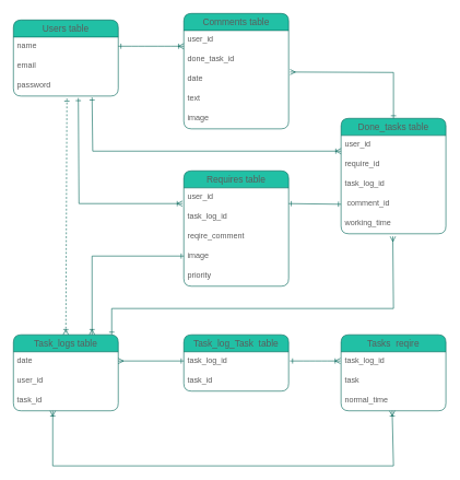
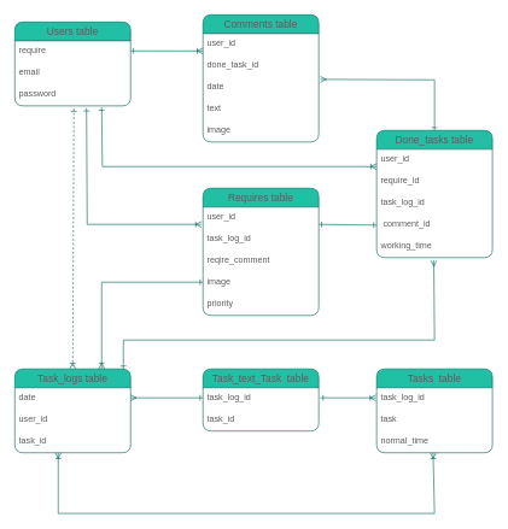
  <mxCell id="0" />
  <mxCell id="1" parent="0" />
  <mxCell id="2" value="Users table" style="swimlane;fontStyle=0;childLayout=stackLayout;horizontal=1;startSize=26;horizontalStack=0;resizeParent=1;resizeParentMax=0;resizeLast=0;collapsible=1;marginBottom=0;align=center;fontSize=14;fillColor=#21C0A5;strokeColor=#006658;fontColor=#5C5C5C;rounded=1;" vertex="1" parent="1"><mxGeometry x="20" y="30" width="160" height="116" as="geometry" /></mxCell>
- <mxCell id="3" value="name" style="text;strokeColor=none;fillColor=none;spacingLeft=4;spacingRight=4;overflow=hidden;rotatable=0;points=[[0,0.5],[1,0.5]];portConstraint=eastwest;fontSize=12;fontColor=#5C5C5C;rounded=1;" vertex="1" parent="2"><mxGeometry y="26" width="160" height="30" as="geometry" /></mxCell>
+ <mxCell id="3" value="require" style="text;strokeColor=none;fillColor=none;spacingLeft=4;spacingRight=4;overflow=hidden;rotatable=0;points=[[0,0.5],[1,0.5]];portConstraint=eastwest;fontSize=12;fontColor=#5C5C5C;rounded=1;" vertex="1" parent="2"><mxGeometry y="26" width="160" height="30" as="geometry" /></mxCell>
  <mxCell id="4" value="email" style="text;strokeColor=none;fillColor=none;spacingLeft=4;spacingRight=4;overflow=hidden;rotatable=0;points=[[0,0.5],[1,0.5]];portConstraint=eastwest;fontSize=12;fontColor=#5C5C5C;rounded=1;" vertex="1" parent="2"><mxGeometry y="56" width="160" height="30" as="geometry" /></mxCell>
  <mxCell id="5" value="password&#10;" style="text;strokeColor=none;fillColor=none;spacingLeft=4;spacingRight=4;overflow=hidden;rotatable=0;points=[[0,0.5],[1,0.5]];portConstraint=eastwest;fontSize=12;fontColor=#5C5C5C;rounded=1;" vertex="1" parent="2"><mxGeometry y="86" width="160" height="30" as="geometry" /></mxCell>
  <mxCell id="6" value="Task_logs table" style="swimlane;fontStyle=0;childLayout=stackLayout;horizontal=1;startSize=26;horizontalStack=0;resizeParent=1;resizeParentMax=0;resizeLast=0;collapsible=1;marginBottom=0;align=center;fontSize=14;fillColor=#21C0A5;strokeColor=#006658;fontColor=#5C5C5C;rounded=1;" vertex="1" parent="1"><mxGeometry x="20" y="510" width="160" height="116" as="geometry" /></mxCell>
  <mxCell id="7" value="date" style="text;strokeColor=none;fillColor=none;spacingLeft=4;spacingRight=4;overflow=hidden;rotatable=0;points=[[0,0.5],[1,0.5]];portConstraint=eastwest;fontSize=12;fontColor=#5C5C5C;rounded=1;" vertex="1" parent="6"><mxGeometry y="26" width="160" height="30" as="geometry" /></mxCell>
  <mxCell id="8" value="user_id" style="text;strokeColor=none;fillColor=none;spacingLeft=4;spacingRight=4;overflow=hidden;rotatable=0;points=[[0,0.5],[1,0.5]];portConstraint=eastwest;fontSize=12;fontColor=#5C5C5C;rounded=1;" vertex="1" parent="6"><mxGeometry y="56" width="160" height="30" as="geometry" /></mxCell>
  <mxCell id="9" value="task_id" style="text;strokeColor=none;fillColor=none;spacingLeft=4;spacingRight=4;overflow=hidden;rotatable=0;points=[[0,0.5],[1,0.5]];portConstraint=eastwest;fontSize=12;fontColor=#5C5C5C;rounded=1;" vertex="1" parent="6"><mxGeometry y="86" width="160" height="30" as="geometry" /></mxCell>
- <mxCell id="10" value="Tasks  reqire" style="swimlane;fontStyle=0;childLayout=stackLayout;horizontal=1;startSize=26;horizontalStack=0;resizeParent=1;resizeParentMax=0;resizeLast=0;collapsible=1;marginBottom=0;align=center;fontSize=14;fillColor=#21C0A5;strokeColor=#006658;fontColor=#5C5C5C;rounded=1;" vertex="1" parent="1"><mxGeometry x="520" y="510" width="160" height="116" as="geometry" /></mxCell>
+ <mxCell id="10" value="Tasks  table" style="swimlane;fontStyle=0;childLayout=stackLayout;horizontal=1;startSize=26;horizontalStack=0;resizeParent=1;resizeParentMax=0;resizeLast=0;collapsible=1;marginBottom=0;align=center;fontSize=14;fillColor=#21C0A5;strokeColor=#006658;fontColor=#5C5C5C;rounded=1;" vertex="1" parent="1"><mxGeometry x="520" y="510" width="160" height="116" as="geometry" /></mxCell>
  <mxCell id="11" value="task_log_id" style="text;strokeColor=none;fillColor=none;spacingLeft=4;spacingRight=4;overflow=hidden;rotatable=0;points=[[0,0.5],[1,0.5]];portConstraint=eastwest;fontSize=12;fontColor=#5C5C5C;rounded=1;" vertex="1" parent="10"><mxGeometry y="26" width="160" height="30" as="geometry" /></mxCell>
  <mxCell id="12" value="task" style="text;strokeColor=none;fillColor=none;spacingLeft=4;spacingRight=4;overflow=hidden;rotatable=0;points=[[0,0.5],[1,0.5]];portConstraint=eastwest;fontSize=12;fontColor=#5C5C5C;rounded=1;" vertex="1" parent="10"><mxGeometry y="56" width="160" height="30" as="geometry" /></mxCell>
  <mxCell id="13" value="" style="edgeStyle=entityRelationEdgeStyle;fontSize=12;html=1;endArrow=ERoneToMany;startArrow=ERone;strokeColor=#006658;fillColor=#21C0A5;startFill=0;" edge="1" parent="10"><mxGeometry width="100" height="100" relative="1" as="geometry"><mxPoint x="-78" y="40" as="sourcePoint" /><mxPoint x="-1" y="40" as="targetPoint" /></mxGeometry></mxCell>
  <mxCell id="14" value="normal_time" style="text;strokeColor=none;fillColor=none;spacingLeft=4;spacingRight=4;overflow=hidden;rotatable=0;points=[[0,0.5],[1,0.5]];portConstraint=eastwest;fontSize=12;fontColor=#5C5C5C;rounded=1;" vertex="1" parent="10"><mxGeometry y="86" width="160" height="30" as="geometry" /></mxCell>
  <mxCell id="15" value="Requires table" style="swimlane;fontStyle=0;childLayout=stackLayout;horizontal=1;startSize=26;horizontalStack=0;resizeParent=1;resizeParentMax=0;resizeLast=0;collapsible=1;marginBottom=0;align=center;fontSize=14;fillColor=#21C0A5;strokeColor=#006658;fontColor=#5C5C5C;rounded=1;" vertex="1" parent="1"><mxGeometry x="280" y="260" width="160" height="176" as="geometry" /></mxCell>
  <mxCell id="16" value="user_id" style="text;strokeColor=none;fillColor=none;spacingLeft=4;spacingRight=4;overflow=hidden;rotatable=0;points=[[0,0.5],[1,0.5]];portConstraint=eastwest;fontSize=12;fontColor=#5C5C5C;rounded=1;" vertex="1" parent="15"><mxGeometry y="26" width="160" height="30" as="geometry" /></mxCell>
  <mxCell id="17" value="task_log_id" style="text;strokeColor=none;fillColor=none;spacingLeft=4;spacingRight=4;overflow=hidden;rotatable=0;points=[[0,0.5],[1,0.5]];portConstraint=eastwest;fontSize=12;fontColor=#5C5C5C;rounded=1;" vertex="1" parent="15"><mxGeometry y="56" width="160" height="30" as="geometry" /></mxCell>
  <mxCell id="18" value="reqire_comment" style="text;strokeColor=none;fillColor=none;spacingLeft=4;spacingRight=4;overflow=hidden;rotatable=0;points=[[0,0.5],[1,0.5]];portConstraint=eastwest;fontSize=12;fontColor=#5C5C5C;rounded=1;" vertex="1" parent="15"><mxGeometry y="86" width="160" height="30" as="geometry" /></mxCell>
  <mxCell id="19" value="image" style="text;strokeColor=none;fillColor=none;spacingLeft=4;spacingRight=4;overflow=hidden;rotatable=0;points=[[0,0.5],[1,0.5]];portConstraint=eastwest;fontSize=12;fontColor=#5C5C5C;rounded=1;" vertex="1" parent="15"><mxGeometry y="116" width="160" height="30" as="geometry" /></mxCell>
  <mxCell id="20" value="priority" style="text;strokeColor=none;fillColor=none;spacingLeft=4;spacingRight=4;overflow=hidden;rotatable=0;points=[[0,0.5],[1,0.5]];portConstraint=eastwest;fontSize=12;fontColor=#5C5C5C;rounded=1;" vertex="1" parent="15"><mxGeometry y="146" width="160" height="30" as="geometry" /></mxCell>
  <mxCell id="21" value="Comments table" style="swimlane;fontStyle=0;childLayout=stackLayout;horizontal=1;startSize=26;horizontalStack=0;resizeParent=1;resizeParentMax=0;resizeLast=0;collapsible=1;marginBottom=0;align=center;fontSize=14;fillColor=#21C0A5;strokeColor=#006658;fontColor=#5C5C5C;rounded=1;" vertex="1" parent="1"><mxGeometry x="280" y="20" width="160" height="176" as="geometry" /></mxCell>
  <mxCell id="22" value="user_id" style="text;strokeColor=none;fillColor=none;spacingLeft=4;spacingRight=4;overflow=hidden;rotatable=0;points=[[0,0.5],[1,0.5]];portConstraint=eastwest;fontSize=12;fontColor=#5C5C5C;rounded=1;" vertex="1" parent="21"><mxGeometry y="26" width="160" height="30" as="geometry" /></mxCell>
  <mxCell id="23" value="done_task_id" style="text;strokeColor=none;fillColor=none;spacingLeft=4;spacingRight=4;overflow=hidden;rotatable=0;points=[[0,0.5],[1,0.5]];portConstraint=eastwest;fontSize=12;fontColor=#5C5C5C;rounded=1;" vertex="1" parent="21"><mxGeometry y="56" width="160" height="30" as="geometry" /></mxCell>
  <mxCell id="24" value="date" style="text;strokeColor=none;fillColor=none;spacingLeft=4;spacingRight=4;overflow=hidden;rotatable=0;points=[[0,0.5],[1,0.5]];portConstraint=eastwest;fontSize=12;fontColor=#5C5C5C;rounded=1;" vertex="1" parent="21"><mxGeometry y="86" width="160" height="30" as="geometry" /></mxCell>
  <mxCell id="25" value="text" style="text;strokeColor=none;fillColor=none;spacingLeft=4;spacingRight=4;overflow=hidden;rotatable=0;points=[[0,0.5],[1,0.5]];portConstraint=eastwest;fontSize=12;fontColor=#5C5C5C;rounded=1;" vertex="1" parent="21"><mxGeometry y="116" width="160" height="30" as="geometry" /></mxCell>
  <mxCell id="26" value="image" style="text;strokeColor=none;fillColor=none;spacingLeft=4;spacingRight=4;overflow=hidden;rotatable=0;points=[[0,0.5],[1,0.5]];portConstraint=eastwest;fontSize=12;fontColor=#5C5C5C;rounded=1;" vertex="1" parent="21"><mxGeometry y="146" width="160" height="30" as="geometry" /></mxCell>
- <mxCell id="27" value="Task_log_Task  table" style="swimlane;fontStyle=0;childLayout=stackLayout;horizontal=1;startSize=26;horizontalStack=0;resizeParent=1;resizeParentMax=0;resizeLast=0;collapsible=1;marginBottom=0;align=center;fontSize=14;fillColor=#21C0A5;strokeColor=#006658;fontColor=#5C5C5C;rounded=1;" vertex="1" parent="1"><mxGeometry x="280" y="510" width="160" height="86" as="geometry" /></mxCell>
+ <mxCell id="27" value="Task_text_Task  table" style="swimlane;fontStyle=0;childLayout=stackLayout;horizontal=1;startSize=26;horizontalStack=0;resizeParent=1;resizeParentMax=0;resizeLast=0;collapsible=1;marginBottom=0;align=center;fontSize=14;fillColor=#21C0A5;strokeColor=#006658;fontColor=#5C5C5C;rounded=1;" vertex="1" parent="1"><mxGeometry x="280" y="510" width="160" height="86" as="geometry" /></mxCell>
  <mxCell id="28" value="task_log_id" style="text;strokeColor=none;fillColor=none;spacingLeft=4;spacingRight=4;overflow=hidden;rotatable=0;points=[[0,0.5],[1,0.5]];portConstraint=eastwest;fontSize=12;fontColor=#5C5C5C;rounded=1;" vertex="1" parent="27"><mxGeometry y="26" width="160" height="30" as="geometry" /></mxCell>
  <mxCell id="29" value="task_id" style="text;strokeColor=none;fillColor=none;spacingLeft=4;spacingRight=4;overflow=hidden;rotatable=0;points=[[0,0.5],[1,0.5]];portConstraint=eastwest;fontSize=12;fontColor=#5C5C5C;rounded=1;" vertex="1" parent="27"><mxGeometry y="56" width="160" height="30" as="geometry" /></mxCell>
  <mxCell id="30" value="" style="edgeStyle=entityRelationEdgeStyle;fontSize=12;html=1;endArrow=ERoneToMany;startArrow=ERone;strokeColor=#006658;fillColor=#21C0A5;exitX=1.013;exitY=0.767;exitDx=0;exitDy=0;exitPerimeter=0;startFill=0;" edge="1" parent="1"><mxGeometry width="100" height="100" relative="1" as="geometry"><mxPoint x="180" y="70" as="sourcePoint" /><mxPoint x="280" y="70" as="targetPoint" /></mxGeometry></mxCell>
  <mxCell id="31" value="" style="endArrow=ERoneToMany;html=1;rounded=0;strokeColor=#006658;fillColor=#21C0A5;fontColor=#5C5C5C;exitX=0.51;exitY=1.125;exitDx=0;exitDy=0;exitPerimeter=0;entryX=0.5;entryY=0;entryDx=0;entryDy=0;startArrow=ERone;startFill=0;endFill=0;dashed=1;" edge="1" parent="1" source="5" target="6"><mxGeometry relative="1" as="geometry"><mxPoint x="30" y="180" as="sourcePoint" /><mxPoint x="80" y="500" as="targetPoint" /></mxGeometry></mxCell>
  <mxCell id="32" value="" style="endArrow=ERoneToMany;html=1;rounded=0;strokeColor=#006658;fillColor=#21C0A5;fontColor=none;startArrow=ERoneToMany;startFill=0;endFill=0;" edge="1" parent="1"><mxGeometry relative="1" as="geometry"><mxPoint x="80" y="626" as="sourcePoint" /><mxPoint x="598" y="626" as="targetPoint" /><Array as="points"><mxPoint x="80" y="710" /><mxPoint x="600" y="710" /></Array></mxGeometry></mxCell>
  <mxCell id="33" value="" style="endArrow=ERoneToMany;html=1;rounded=0;strokeColor=#006658;fillColor=#21C0A5;fontColor=none;exitX=0.619;exitY=1.1;exitDx=0;exitDy=0;exitPerimeter=0;startArrow=ERone;startFill=0;endFill=0;" edge="1" parent="1" source="5"><mxGeometry relative="1" as="geometry"><mxPoint x="120" y="160" as="sourcePoint" /><mxPoint x="278" y="310" as="targetPoint" /><Array as="points"><mxPoint x="120" y="310" /></Array></mxGeometry></mxCell>
  <mxCell id="34" value="" style="endArrow=ERone;html=1;rounded=0;strokeColor=#006658;fillColor=#21C0A5;fontColor=none;exitX=0.75;exitY=0;exitDx=0;exitDy=0;startArrow=ERoneToMany;startFill=0;endFill=0;" edge="1" parent="1" source="6"><mxGeometry relative="1" as="geometry"><mxPoint x="121.44" y="220" as="sourcePoint" /><mxPoint x="280" y="390" as="targetPoint" /><Array as="points"><mxPoint x="140" y="390" /></Array></mxGeometry></mxCell>
  <mxCell id="35" value="Done_tasks table" style="swimlane;fontStyle=0;childLayout=stackLayout;horizontal=1;startSize=26;horizontalStack=0;resizeParent=1;resizeParentMax=0;resizeLast=0;collapsible=1;marginBottom=0;align=center;fontSize=14;fillColor=#21C0A5;strokeColor=#006658;fontColor=#5C5C5C;rounded=1;" vertex="1" parent="1"><mxGeometry x="520" y="180" width="160" height="176" as="geometry" /></mxCell>
  <mxCell id="36" value="user_id" style="text;strokeColor=none;fillColor=none;spacingLeft=4;spacingRight=4;overflow=hidden;rotatable=0;points=[[0,0.5],[1,0.5]];portConstraint=eastwest;fontSize=12;fontColor=#5C5C5C;rounded=1;" vertex="1" parent="35"><mxGeometry y="26" width="160" height="30" as="geometry" /></mxCell>
  <mxCell id="37" value="require_id" style="text;strokeColor=none;fillColor=none;spacingLeft=4;spacingRight=4;overflow=hidden;rotatable=0;points=[[0,0.5],[1,0.5]];portConstraint=eastwest;fontSize=12;fontColor=#5C5C5C;rounded=1;" vertex="1" parent="35"><mxGeometry y="56" width="160" height="30" as="geometry" /></mxCell>
  <mxCell id="38" value="task_log_id" style="text;strokeColor=none;fillColor=none;spacingLeft=4;spacingRight=4;overflow=hidden;rotatable=0;points=[[0,0.5],[1,0.5]];portConstraint=eastwest;fontSize=12;fontColor=#5C5C5C;rounded=1;" vertex="1" parent="35"><mxGeometry y="86" width="160" height="30" as="geometry" /></mxCell>
  <mxCell id="39" value=" comment_id" style="text;strokeColor=none;fillColor=none;spacingLeft=4;spacingRight=4;overflow=hidden;rotatable=0;points=[[0,0.5],[1,0.5]];portConstraint=eastwest;fontSize=12;fontColor=#5C5C5C;rounded=1;" vertex="1" parent="35"><mxGeometry y="116" width="160" height="30" as="geometry" /></mxCell>
  <mxCell id="40" value="working_time" style="text;strokeColor=none;fillColor=none;spacingLeft=4;spacingRight=4;overflow=hidden;rotatable=0;points=[[0,0.5],[1,0.5]];portConstraint=eastwest;fontSize=12;fontColor=#5C5C5C;rounded=1;" vertex="1" parent="35"><mxGeometry y="146" width="160" height="30" as="geometry" /></mxCell>
  <mxCell id="41" value="" style="endArrow=ERoneToMany;html=1;rounded=0;strokeColor=#006658;fillColor=#21C0A5;fontColor=none;exitX=0.619;exitY=1.1;exitDx=0;exitDy=0;exitPerimeter=0;startArrow=ERone;startFill=0;endFill=0;entryX=0;entryY=0.8;entryDx=0;entryDy=0;entryPerimeter=0;" edge="1" parent="1" target="36"><mxGeometry relative="1" as="geometry"><mxPoint x="140" y="148" as="sourcePoint" /><mxPoint x="298.96" y="309" as="targetPoint" /><Array as="points"><mxPoint x="141" y="230" /></Array></mxGeometry></mxCell>
  <mxCell id="42" value="" style="endArrow=ERone;html=1;rounded=0;strokeColor=#006658;fillColor=#21C0A5;fontColor=none;startArrow=ERmany;startFill=0;endFill=0;" edge="1" parent="1"><mxGeometry relative="1" as="geometry"><mxPoint x="180" y="550" as="sourcePoint" /><mxPoint x="280" y="550" as="targetPoint" /></mxGeometry></mxCell>
  <mxCell id="43" value="" style="endArrow=ERone;html=1;rounded=0;strokeColor=#006658;fillColor=#21C0A5;fontColor=none;startArrow=ERone;startFill=0;endFill=0;entryX=0;entryY=0.5;entryDx=0;entryDy=0;" edge="1" parent="1" target="39"><mxGeometry relative="1" as="geometry"><mxPoint x="440" y="310" as="sourcePoint" /><mxPoint x="510" y="310" as="targetPoint" /></mxGeometry></mxCell>
  <mxCell id="44" value="" style="endArrow=ERmany;html=1;rounded=0;strokeColor=#006658;fillColor=#21C0A5;fontColor=none;exitX=0.75;exitY=0;exitDx=0;exitDy=0;startArrow=ERone;startFill=0;endFill=0;" edge="1" parent="1"><mxGeometry relative="1" as="geometry"><mxPoint x="170" y="510" as="sourcePoint" /><mxPoint x="599" y="360" as="targetPoint" /><Array as="points"><mxPoint x="170" y="470" /><mxPoint x="600" y="470" /></Array></mxGeometry></mxCell>
  <mxCell id="45" value="" style="endArrow=ERone;html=1;rounded=0;strokeColor=#006658;fillColor=#21C0A5;fontColor=none;exitX=1.014;exitY=0.112;exitDx=0;exitDy=0;exitPerimeter=0;startArrow=ERmany;startFill=0;endFill=0;entryX=0.5;entryY=0;entryDx=0;entryDy=0;" edge="1" parent="1" source="24" target="35"><mxGeometry relative="1" as="geometry"><mxPoint x="520" y="-30" as="sourcePoint" /><mxPoint x="678.96" y="131" as="targetPoint" /><Array as="points"><mxPoint x="600" y="110" /></Array></mxGeometry></mxCell>
